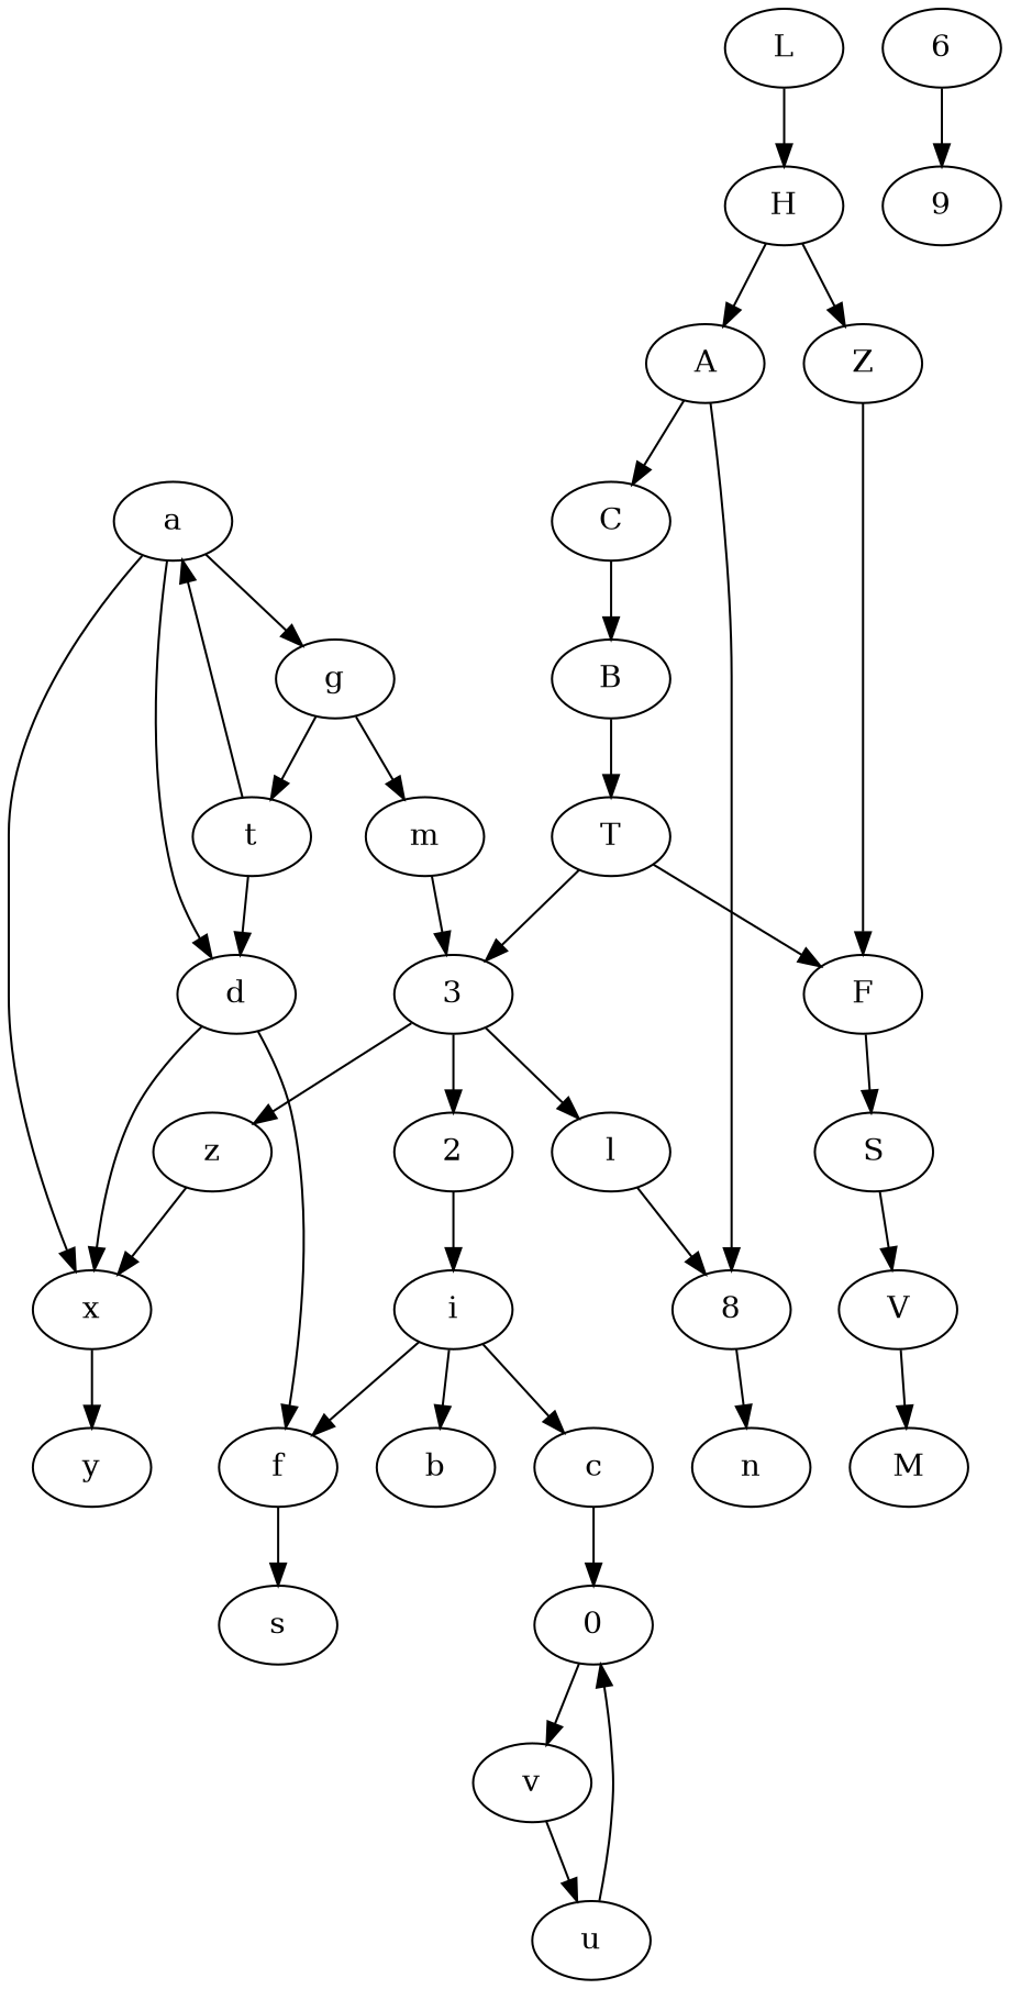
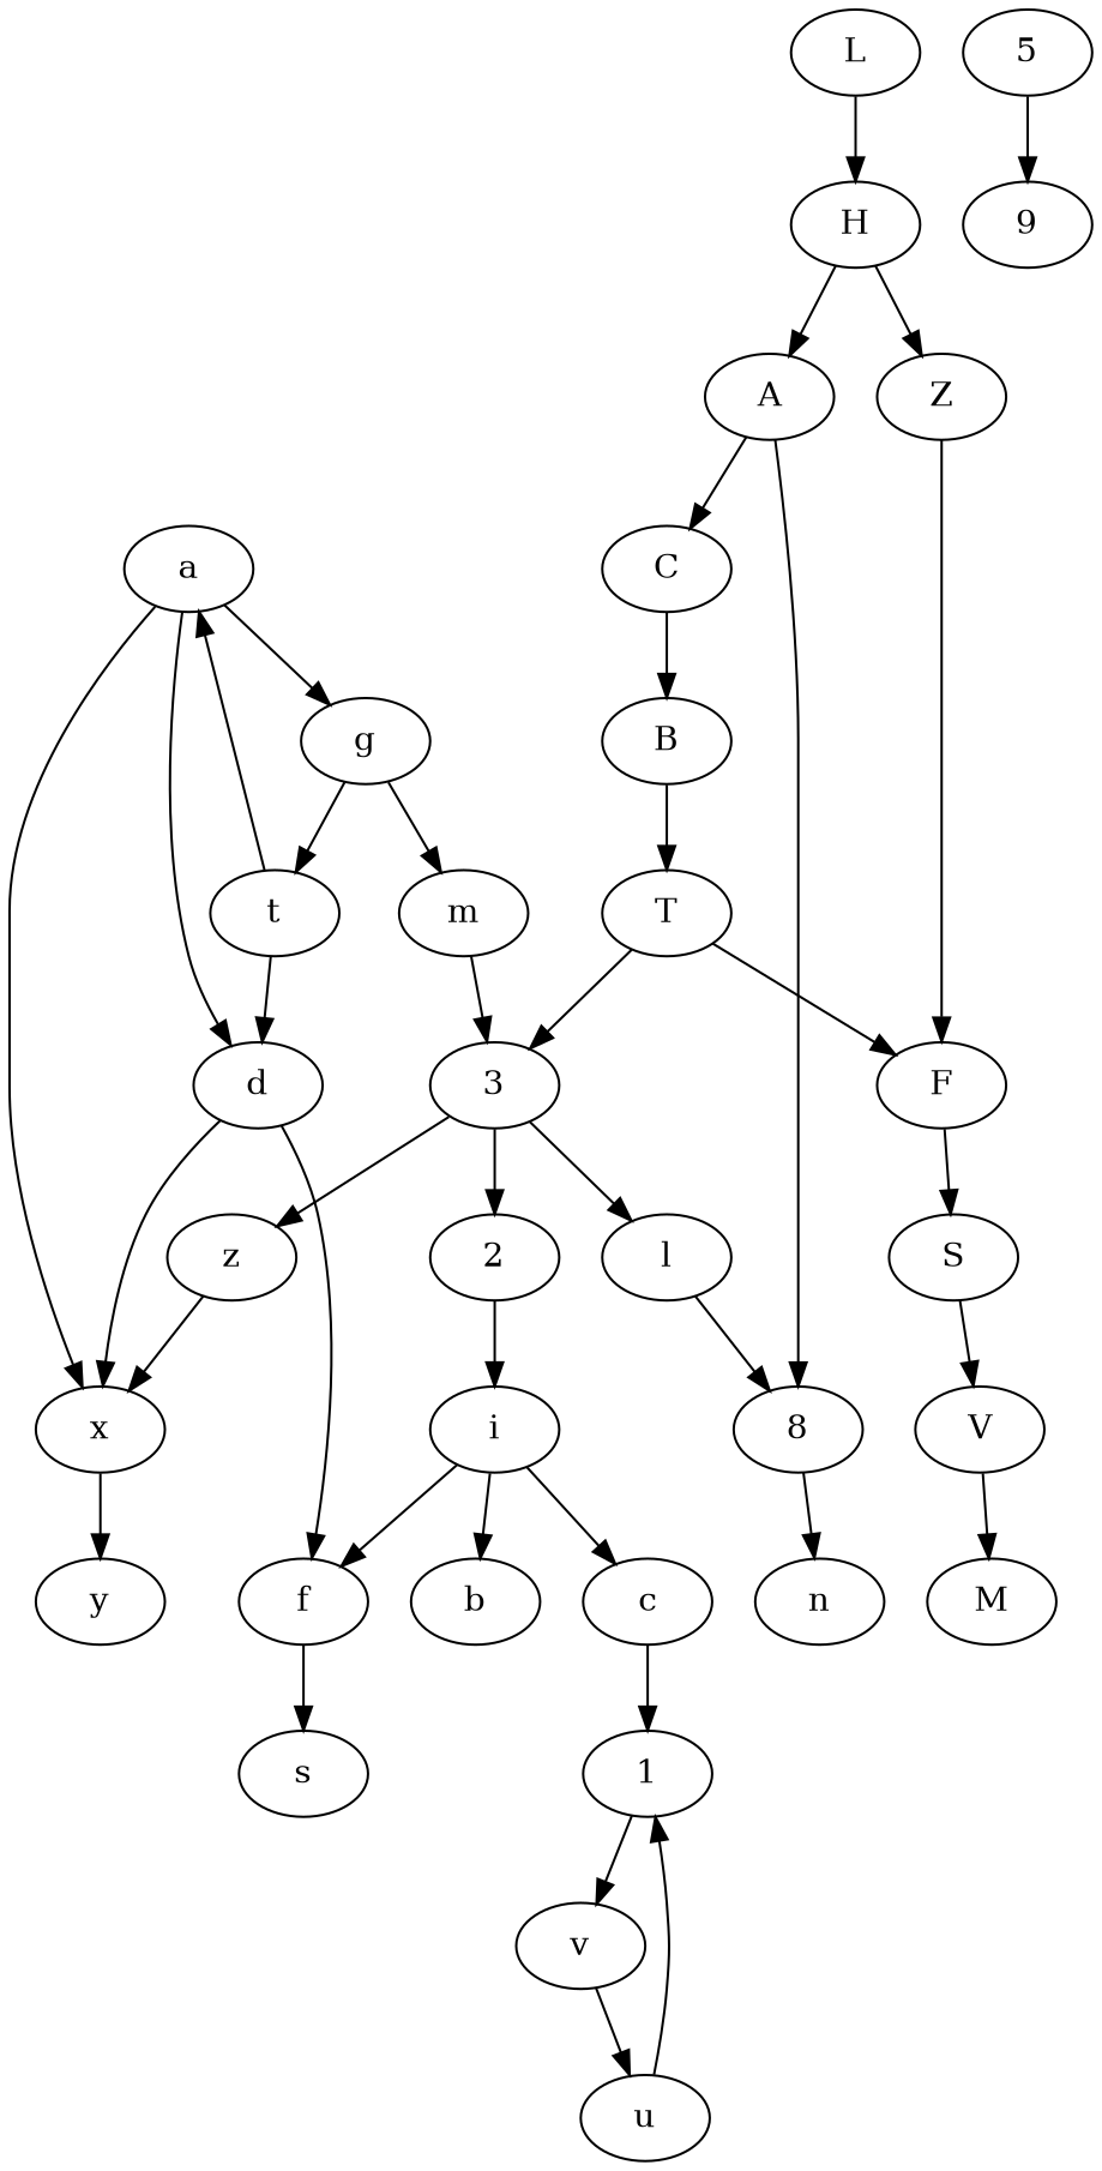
  digraph {
    a
    g
    d
    x
    t
    m
    f
    y
    3
    s
    z
    2
    l
    i
    8
    b
    c
    n
-   1 [label=0]
+   1
    v
    u
-   6
+   6 [label=5]
    9
    L
    H
    Z
    A
    F
    C
    S
    V
    B
    T
    M
    a -> g
    a -> d
    a -> x
    g -> t
    g -> m
    d -> x
    d -> f
    x -> y
    t -> a
    t -> d
    m -> 3
    f -> s
    3 -> z
    3 -> 2
    3 -> l
    z -> x
    2 -> i
    l -> 8
    i -> f
    i -> b
    i -> c
    8 -> n
    c -> 1
    1 -> v
    v -> u
    u -> 1
    6 -> 9
    L -> H
    H -> Z
    H -> A
    Z -> F
    A -> 8
    A -> C
    F -> S
    C -> B
    S -> V
    V -> M
    B -> T
    T -> 3
    T -> F
  }
